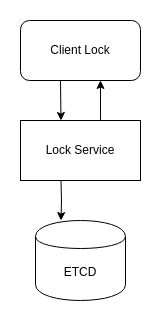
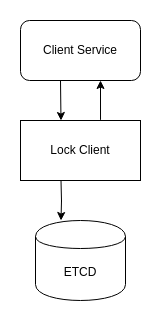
  <mxCell id="0" />
  <mxCell id="1" parent="0" />
- <mxCell id="2" value="Client Lock" style="rounded=1;whiteSpace=wrap;html=1;" vertex="1" parent="1"><mxGeometry x="20" y="20" width="120" height="60" as="geometry" /></mxCell>
- <mxCell id="3" value="Lock Service" style="rounded=0;whiteSpace=wrap;html=1;" vertex="1" parent="1"><mxGeometry x="20" y="120" width="120" height="60" as="geometry" /></mxCell>
+ <mxCell id="2" value="Client Service" style="rounded=1;whiteSpace=wrap;html=1;" vertex="1" parent="1"><mxGeometry x="20" y="20" width="120" height="60" as="geometry" /></mxCell>
+ <mxCell id="3" value="Lock Client" style="rounded=0;whiteSpace=wrap;html=1;" vertex="1" parent="1"><mxGeometry x="20" y="120" width="120" height="60" as="geometry" /></mxCell>
  <mxCell id="4" value="ETCD" style="shape=cylinder;whiteSpace=wrap;html=1;boundedLbl=1;backgroundOutline=1;" vertex="1" parent="1"><mxGeometry x="35" y="220" width="90" height="80" as="geometry" /></mxCell>
  <mxCell id="5" value="" style="edgeStyle=orthogonalEdgeStyle;rounded=0;orthogonalLoop=1;jettySize=auto;html=1;" edge="1" parent="1"><mxGeometry relative="1" as="geometry"><mxPoint x="60.5" y="180" as="sourcePoint" /><mxPoint x="60.5" y="220" as="targetPoint" /></mxGeometry></mxCell>
  <mxCell id="6" value="" style="endArrow=classic;html=1;" edge="1" parent="1"><mxGeometry width="50" height="50" relative="1" as="geometry"><mxPoint x="60" y="80" as="sourcePoint" /><mxPoint x="60.5" y="120" as="targetPoint" /></mxGeometry></mxCell>
  <mxCell id="7" value="" style="endArrow=classic;html=1;entryX=0.661;entryY=1;entryDx=0;entryDy=0;entryPerimeter=0;exitX=0.715;exitY=-0.008;exitDx=0;exitDy=0;exitPerimeter=0;" edge="1" parent="1"><mxGeometry width="50" height="50" relative="1" as="geometry"><mxPoint x="100.03" y="119.36" as="sourcePoint" /><mxPoint x="100" y="80" as="targetPoint" /></mxGeometry></mxCell>
